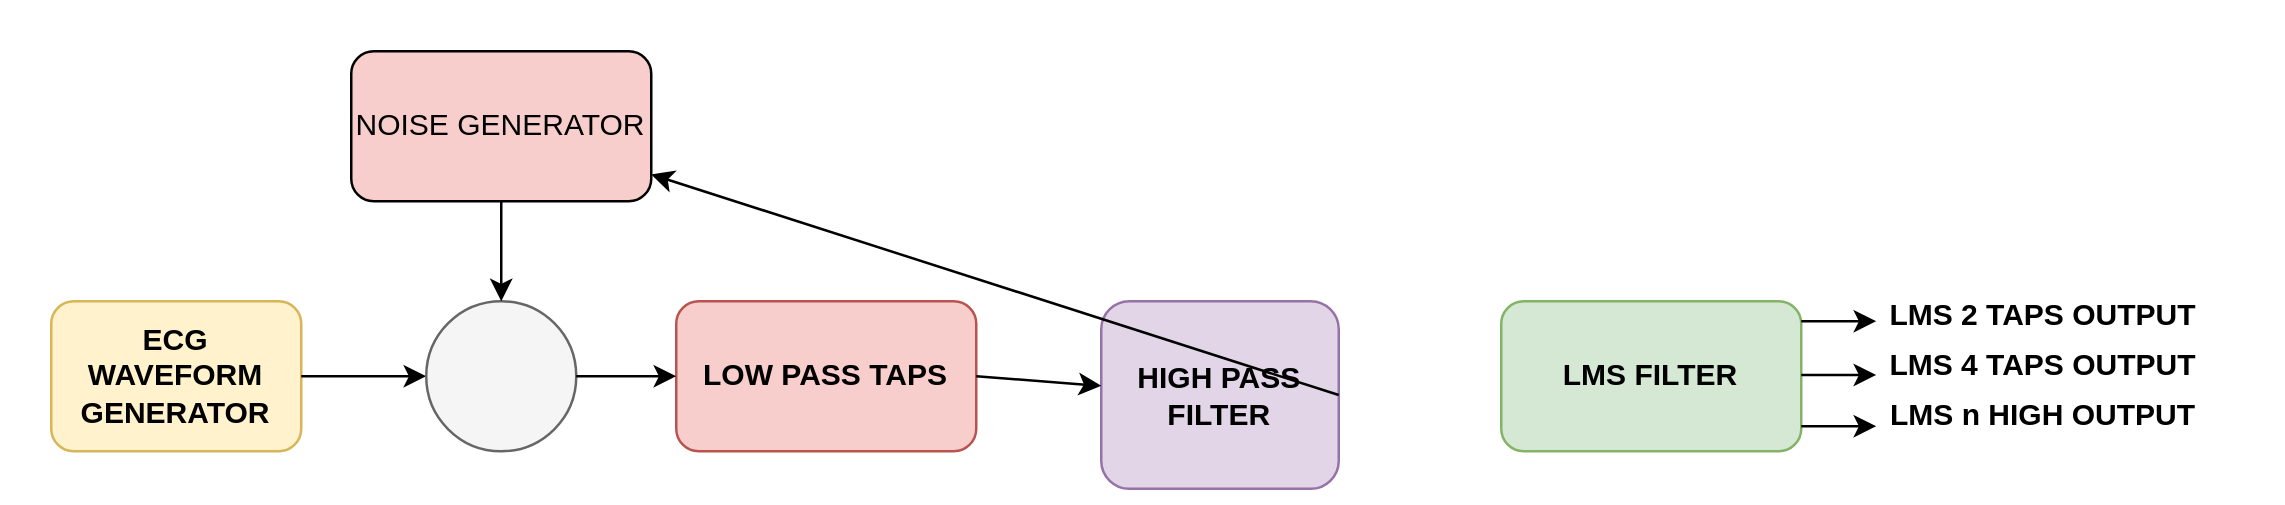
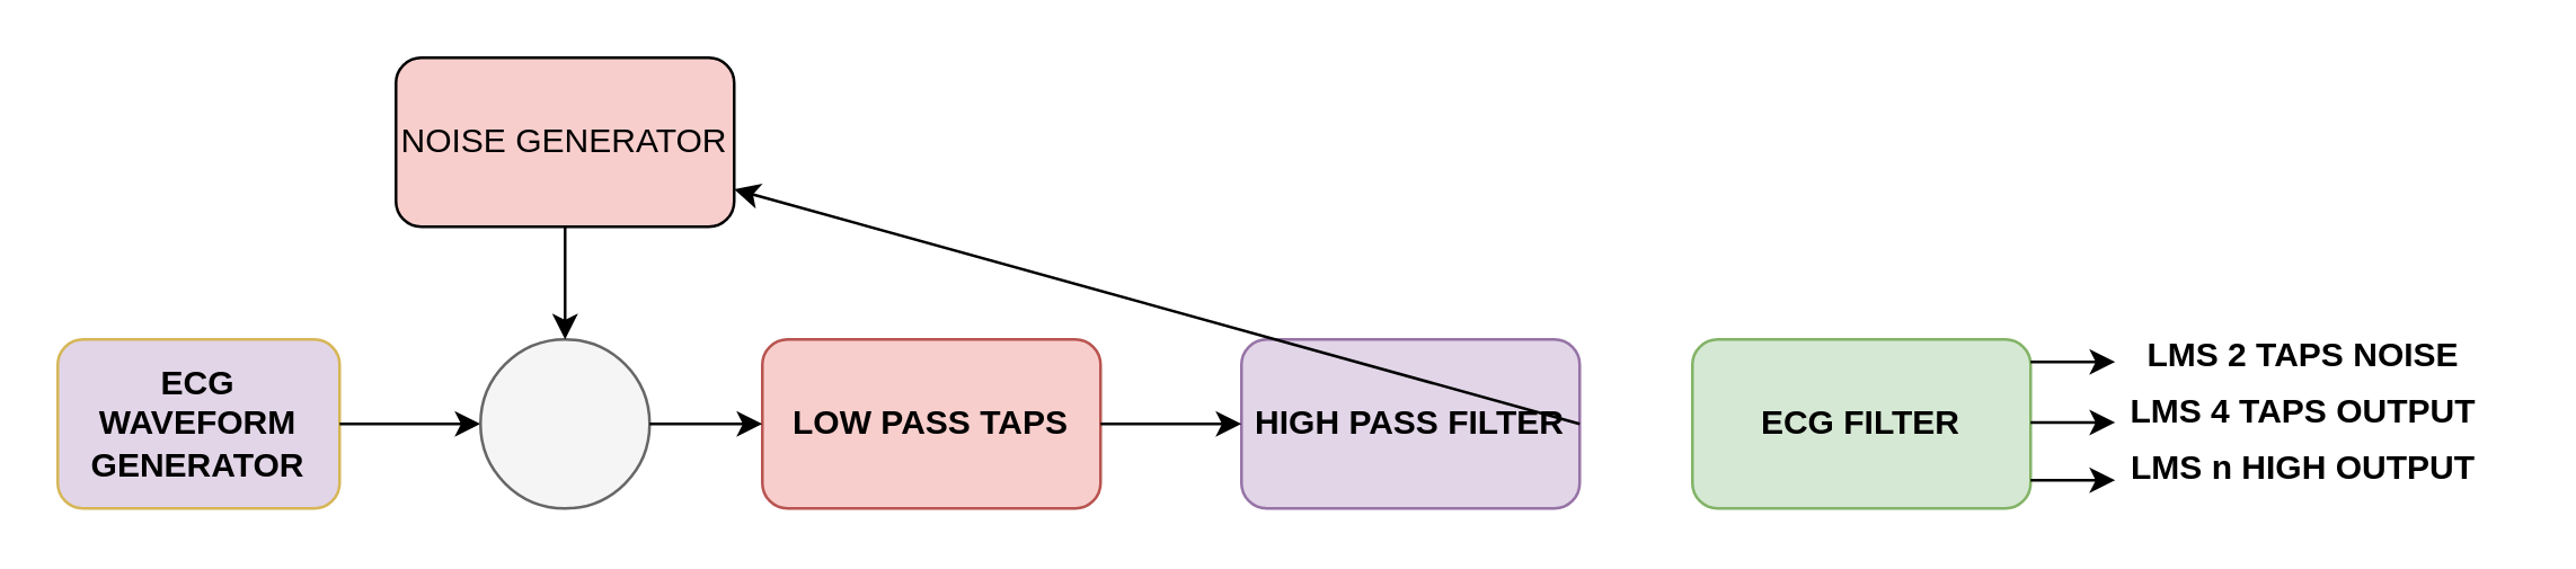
  <mxCell id="0" />
  <mxCell id="1" parent="0" />
- <mxCell id="2" value="&lt;b&gt;ECG WAVEFORM GENERATOR&lt;/b&gt;" style="rounded=1;whiteSpace=wrap;html=1;fillColor=#fff2cc;strokeColor=#d6b656;" vertex="1" parent="1"><mxGeometry x="20" y="120" width="100" height="60" as="geometry" /></mxCell>
+ <mxCell id="2" value="&lt;b&gt;ECG WAVEFORM GENERATOR&lt;/b&gt;" style="rounded=1;whiteSpace=wrap;html=1;fillColor=#e1d5e7;strokeColor=#d6b656;" vertex="1" parent="1"><mxGeometry x="20" y="120" width="100" height="60" as="geometry" /></mxCell>
  <mxCell id="3" value="&lt;b&gt;LOW PASS TAPS&lt;/b&gt;" style="rounded=1;whiteSpace=wrap;html=1;fillColor=#f8cecc;strokeColor=#b85450;" vertex="1" parent="1"><mxGeometry x="270" y="120" width="120" height="60" as="geometry" /></mxCell>
- <mxCell id="4" value="&lt;b&gt;HIGH PASS FILTER&lt;/b&gt;" style="rounded=1;whiteSpace=wrap;html=1;fillColor=#e1d5e7;strokeColor=#9673a6;" vertex="1" parent="1"><mxGeometry x="440" y="120" width="95" height="75" as="geometry" /></mxCell>
+ <mxCell id="4" value="&lt;b&gt;HIGH PASS FILTER&lt;/b&gt;" style="rounded=1;whiteSpace=wrap;html=1;fillColor=#e1d5e7;strokeColor=#9673a6;" vertex="1" parent="1"><mxGeometry x="440" y="120" width="120" height="60" as="geometry" /></mxCell>
  <mxCell id="5" value="" style="endArrow=classic;html=1;exitX=1;exitY=0.5;exitDx=0;exitDy=0;" edge="1" parent="1" source="2"><mxGeometry width="50" height="50" relative="1" as="geometry"><mxPoint x="280" y="260" as="sourcePoint" /><mxPoint x="170" y="150" as="targetPoint" /></mxGeometry></mxCell>
  <mxCell id="6" value="" style="endArrow=classic;html=1;exitX=1;exitY=0.5;exitDx=0;exitDy=0;" edge="1" parent="1" source="3" target="4"><mxGeometry width="50" height="50" relative="1" as="geometry"><mxPoint x="390" y="180" as="sourcePoint" /><mxPoint x="440" y="130" as="targetPoint" /></mxGeometry></mxCell>
  <mxCell id="7" value="" style="ellipse;whiteSpace=wrap;html=1;aspect=fixed;fillColor=#f5f5f5;strokeColor=#666666;fontColor=#333333;" vertex="1" parent="1"><mxGeometry x="170" y="120" width="60" height="60" as="geometry" /></mxCell>
  <mxCell id="8" value="" style="endArrow=classic;html=1;exitX=1;exitY=0.5;exitDx=0;exitDy=0;" edge="1" parent="1" source="7" target="3"><mxGeometry width="50" height="50" relative="1" as="geometry"><mxPoint x="190" y="280" as="sourcePoint" /><mxPoint x="240" y="230" as="targetPoint" /></mxGeometry></mxCell>
  <mxCell id="9" value="NOISE GENERATOR" style="rounded=1;whiteSpace=wrap;html=1;fillColor=#f8cecc;" vertex="1" parent="1"><mxGeometry x="140" y="20" width="120" height="60" as="geometry" /></mxCell>
  <mxCell id="10" value="" style="endArrow=classic;html=1;exitX=0.5;exitY=1;exitDx=0;exitDy=0;entryX=0.5;entryY=0;entryDx=0;entryDy=0;" edge="1" parent="1" source="9" target="7"><mxGeometry width="50" height="50" relative="1" as="geometry"><mxPoint x="180" y="250" as="sourcePoint" /><mxPoint x="230" y="200" as="targetPoint" /></mxGeometry></mxCell>
- <mxCell id="11" value="&lt;b&gt;LMS FILTER&lt;/b&gt;" style="rounded=1;whiteSpace=wrap;html=1;fillColor=#d5e8d4;strokeColor=#82b366;" vertex="1" parent="1"><mxGeometry x="600" y="120" width="120" height="60" as="geometry" /></mxCell>
+ <mxCell id="11" value="&lt;b&gt;ECG FILTER&lt;/b&gt;" style="rounded=1;whiteSpace=wrap;html=1;fillColor=#d5e8d4;strokeColor=#82b366;" vertex="1" parent="1"><mxGeometry x="600" y="120" width="120" height="60" as="geometry" /></mxCell>
  <mxCell id="12" value="" style="endArrow=classic;html=1;exitX=1;exitY=0.5;exitDx=0;exitDy=0;" edge="1" parent="1" source="4" target="9"><mxGeometry width="50" height="50" relative="1" as="geometry"><mxPoint x="520" y="210" as="sourcePoint" /><mxPoint x="570" y="170" as="targetPoint" /></mxGeometry></mxCell>
  <mxCell id="13" value="" style="endArrow=classic;html=1;exitX=1;exitY=0.25;exitDx=0;exitDy=0;" edge="1" parent="1"><mxGeometry width="50" height="50" relative="1" as="geometry"><mxPoint x="720" y="149.5" as="sourcePoint" /><mxPoint x="750" y="149.5" as="targetPoint" /></mxGeometry></mxCell>
  <mxCell id="14" value="" style="endArrow=classic;html=1;exitX=1;exitY=0.25;exitDx=0;exitDy=0;" edge="1" parent="1"><mxGeometry width="50" height="50" relative="1" as="geometry"><mxPoint x="720" y="170" as="sourcePoint" /><mxPoint x="750" y="170" as="targetPoint" /></mxGeometry></mxCell>
  <mxCell id="15" value="" style="endArrow=classic;html=1;exitX=1;exitY=0.25;exitDx=0;exitDy=0;" edge="1" parent="1"><mxGeometry width="50" height="50" relative="1" as="geometry"><mxPoint x="720" y="128" as="sourcePoint" /><mxPoint x="750" y="128" as="targetPoint" /></mxGeometry></mxCell>
- <mxCell id="16" value="&lt;b&gt;LMS 2 TAPS OUTPUT&lt;/b&gt;" style="text;html=1;strokeColor=none;fillColor=none;align=center;verticalAlign=middle;whiteSpace=wrap;rounded=0;" vertex="1" parent="1"><mxGeometry x="742" y="116" width="150" height="20" as="geometry" /></mxCell>
+ <mxCell id="16" value="&lt;b&gt;LMS 2 TAPS NOISE&lt;/b&gt;" style="text;html=1;strokeColor=none;fillColor=none;align=center;verticalAlign=middle;whiteSpace=wrap;rounded=0;" vertex="1" parent="1"><mxGeometry x="742" y="116" width="150" height="20" as="geometry" /></mxCell>
  <mxCell id="17" value="&lt;b&gt;LMS 4 TAPS OUTPUT&lt;/b&gt;" style="text;html=1;strokeColor=none;fillColor=none;align=center;verticalAlign=middle;whiteSpace=wrap;rounded=0;" vertex="1" parent="1"><mxGeometry x="742" y="136" width="150" height="20" as="geometry" /></mxCell>
  <mxCell id="18" value="&lt;b&gt;LMS n HIGH OUTPUT&lt;/b&gt;" style="text;html=1;strokeColor=none;fillColor=none;align=center;verticalAlign=middle;whiteSpace=wrap;rounded=0;" vertex="1" parent="1"><mxGeometry x="742" y="156" width="150" height="20" as="geometry" /></mxCell>
